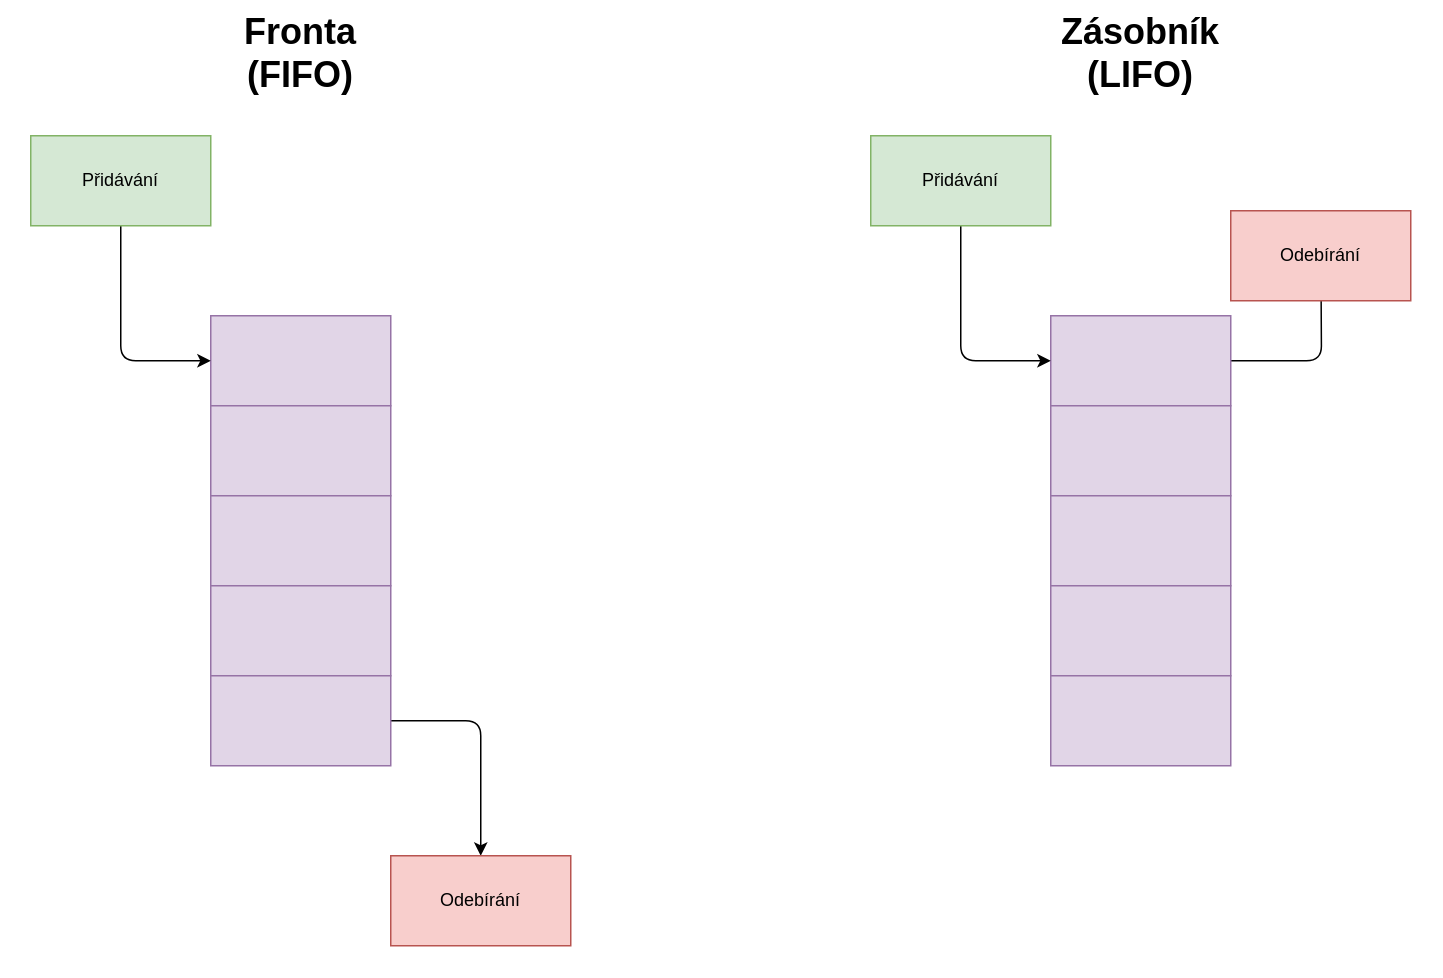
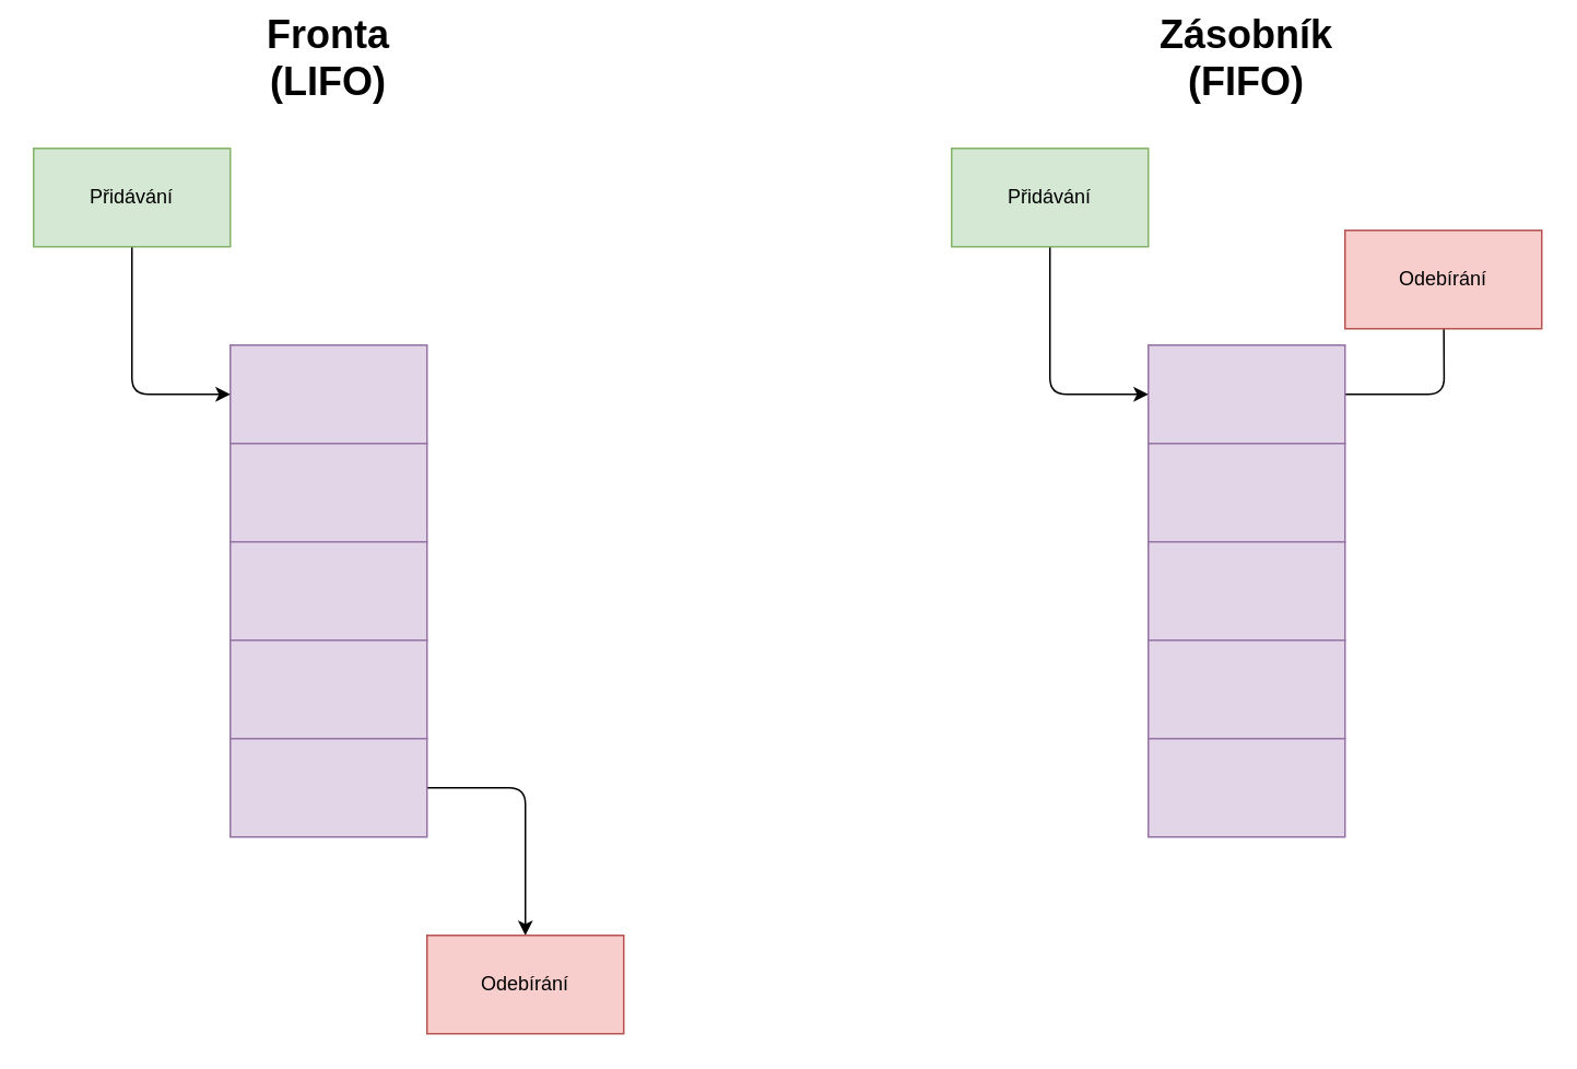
  <mxCell id="0" />
  <mxCell id="1" parent="0" />
  <mxCell id="2" value="" style="rounded=0;whiteSpace=wrap;html=1;fillColor=#e1d5e7;strokeColor=#9673a6;" vertex="1" parent="1"><mxGeometry x="140" y="210" width="120" height="60" as="geometry" /></mxCell>
  <mxCell id="3" value="" style="rounded=0;whiteSpace=wrap;html=1;fillColor=#e1d5e7;strokeColor=#9673a6;" vertex="1" parent="1"><mxGeometry x="140" y="270" width="120" height="60" as="geometry" /></mxCell>
  <mxCell id="4" value="" style="rounded=0;whiteSpace=wrap;html=1;fillColor=#e1d5e7;strokeColor=#9673a6;" vertex="1" parent="1"><mxGeometry x="140" y="330" width="120" height="60" as="geometry" /></mxCell>
  <mxCell id="5" value="" style="rounded=0;whiteSpace=wrap;html=1;fillColor=#e1d5e7;strokeColor=#9673a6;" vertex="1" parent="1"><mxGeometry x="140" y="390" width="120" height="60" as="geometry" /></mxCell>
  <mxCell id="6" style="edgeStyle=orthogonalEdgeStyle;rounded=1;orthogonalLoop=1;jettySize=auto;html=1;entryX=0.5;entryY=0;entryDx=0;entryDy=0;exitX=1;exitY=0.5;exitDx=0;exitDy=0;" edge="1" parent="1" source="7" target="21"><mxGeometry relative="1" as="geometry" /></mxCell>
  <mxCell id="7" value="" style="rounded=0;whiteSpace=wrap;html=1;fillColor=#e1d5e7;strokeColor=#9673a6;" vertex="1" parent="1"><mxGeometry x="140" y="450" width="120" height="60" as="geometry" /></mxCell>
  <mxCell id="8" style="edgeStyle=orthogonalEdgeStyle;rounded=1;orthogonalLoop=1;jettySize=auto;html=1;entryX=0.5;entryY=1;entryDx=0;entryDy=0;exitX=1;exitY=0.5;exitDx=0;exitDy=0;" edge="1" parent="1" source="9"><mxGeometry relative="1" as="geometry"><mxPoint x="880" y="150" as="targetPoint" /></mxGeometry></mxCell>
  <mxCell id="9" value="" style="rounded=0;whiteSpace=wrap;html=1;fillColor=#e1d5e7;strokeColor=#9673a6;" vertex="1" parent="1"><mxGeometry x="700" y="210" width="120" height="60" as="geometry" /></mxCell>
  <mxCell id="10" value="" style="rounded=0;whiteSpace=wrap;html=1;fillColor=#e1d5e7;strokeColor=#9673a6;" vertex="1" parent="1"><mxGeometry x="700" y="270" width="120" height="60" as="geometry" /></mxCell>
  <mxCell id="11" value="" style="rounded=0;whiteSpace=wrap;html=1;fillColor=#e1d5e7;strokeColor=#9673a6;" vertex="1" parent="1"><mxGeometry x="700" y="330" width="120" height="60" as="geometry" /></mxCell>
  <mxCell id="12" value="" style="rounded=0;whiteSpace=wrap;html=1;fillColor=#e1d5e7;strokeColor=#9673a6;" vertex="1" parent="1"><mxGeometry x="700" y="390" width="120" height="60" as="geometry" /></mxCell>
  <mxCell id="13" value="" style="rounded=0;whiteSpace=wrap;html=1;fillColor=#e1d5e7;strokeColor=#9673a6;" vertex="1" parent="1"><mxGeometry x="700" y="450" width="120" height="60" as="geometry" /></mxCell>
- <mxCell id="14" value="Fronta&lt;br style=&quot;font-size: 24px;&quot;&gt;(FIFO)" style="text;html=1;strokeColor=none;fillColor=none;align=center;verticalAlign=middle;whiteSpace=wrap;rounded=0;fontSize=24;fontStyle=1" vertex="1" parent="1"><mxGeometry x="170" width="60" height="30" as="geometry" y="20" /></mxCell>
- <mxCell id="15" value="Zásobník&lt;br style=&quot;font-size: 24px;&quot;&gt;(LIFO)" style="text;html=1;strokeColor=none;fillColor=none;align=center;verticalAlign=middle;whiteSpace=wrap;rounded=0;fontSize=24;fontStyle=1" vertex="1" parent="1"><mxGeometry x="730" width="60" height="30" as="geometry" y="20" /></mxCell>
+ <mxCell id="14" value="Fronta&lt;br style=&quot;font-size: 24px;&quot;&gt;(LIFO)" style="text;html=1;strokeColor=none;fillColor=none;align=center;verticalAlign=middle;whiteSpace=wrap;rounded=0;fontSize=24;fontStyle=1" vertex="1" parent="1"><mxGeometry x="170" width="60" height="30" as="geometry" y="20" /></mxCell>
+ <mxCell id="15" value="Zásobník&lt;br style=&quot;font-size: 24px;&quot;&gt;(FIFO)" style="text;html=1;strokeColor=none;fillColor=none;align=center;verticalAlign=middle;whiteSpace=wrap;rounded=0;fontSize=24;fontStyle=1" vertex="1" parent="1"><mxGeometry x="730" width="60" height="30" as="geometry" y="20" /></mxCell>
  <mxCell id="16" style="edgeStyle=orthogonalEdgeStyle;orthogonalLoop=1;jettySize=auto;html=1;entryX=0;entryY=0.5;entryDx=0;entryDy=0;rounded=1;" edge="1" parent="1" source="17" target="2"><mxGeometry relative="1" as="geometry" /></mxCell>
  <mxCell id="17" value="Přidávání" style="rounded=0;whiteSpace=wrap;html=1;fillColor=#d5e8d4;strokeColor=#82b366;" vertex="1" parent="1"><mxGeometry x="20" y="90" width="120" height="60" as="geometry" /></mxCell>
  <mxCell id="18" style="edgeStyle=orthogonalEdgeStyle;rounded=1;orthogonalLoop=1;jettySize=auto;html=1;entryX=0;entryY=0.5;entryDx=0;entryDy=0;" edge="1" parent="1" source="19" target="9"><mxGeometry relative="1" as="geometry" /></mxCell>
  <mxCell id="19" value="Přidávání" style="rounded=0;whiteSpace=wrap;html=1;fillColor=#d5e8d4;strokeColor=#82b366;" vertex="1" parent="1"><mxGeometry x="580" y="90" width="120" height="60" as="geometry" /></mxCell>
  <mxCell id="20" value="Odebírání" style="rounded=0;whiteSpace=wrap;html=1;fillColor=#f8cecc;strokeColor=#b85450;" vertex="1" parent="1"><mxGeometry x="820" y="140" width="120" height="60" as="geometry" /></mxCell>
  <mxCell id="21" value="Odebírání" style="rounded=0;whiteSpace=wrap;html=1;fillColor=#f8cecc;strokeColor=#b85450;" vertex="1" parent="1"><mxGeometry x="260" y="570" width="120" height="60" as="geometry" /></mxCell>
